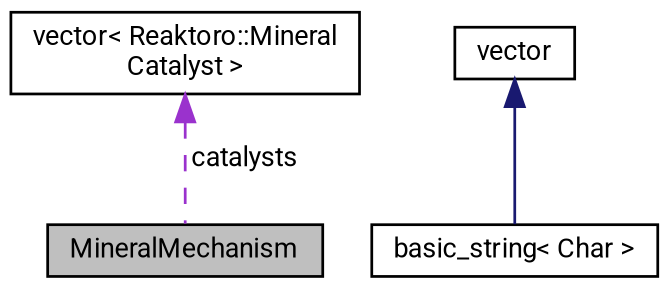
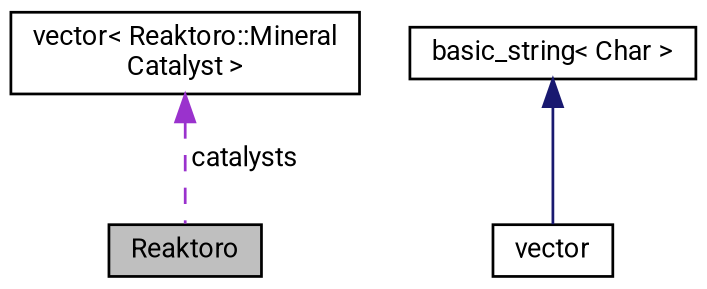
  digraph {
    fontname=Roboto
    node [color=black fillcolor=white fontname=Roboto fontsize=10 shape=record style=filled]
    edge [dir=back fontname=Roboto fontsize=10 labelfontname=Helvetica labelfontsize=10]
-   n1 [fillcolor=grey75 fontcolor=black height=0.2 label=MineralMechanism width=0.4]
+   n1 [fillcolor=grey75 fontcolor=black height=0.2 label=Reaktoro width=0.4]
    n2 [height=0.2 label="vector\< Reaktoro::Mineral\lCatalyst \>" width=0.4]
    n3 [height=0.2 label=vector width=0.4]
    n4 [height=0.2 label="basic_string\< Char \>" width=0.4]
    n2 -> n1 [color=darkorchid3 label=" catalysts" style=dashed]
-   n3 -> n4 [color=midnightblue style=solid]
+   n4 -> n3 [color=midnightblue style=solid]
  }
